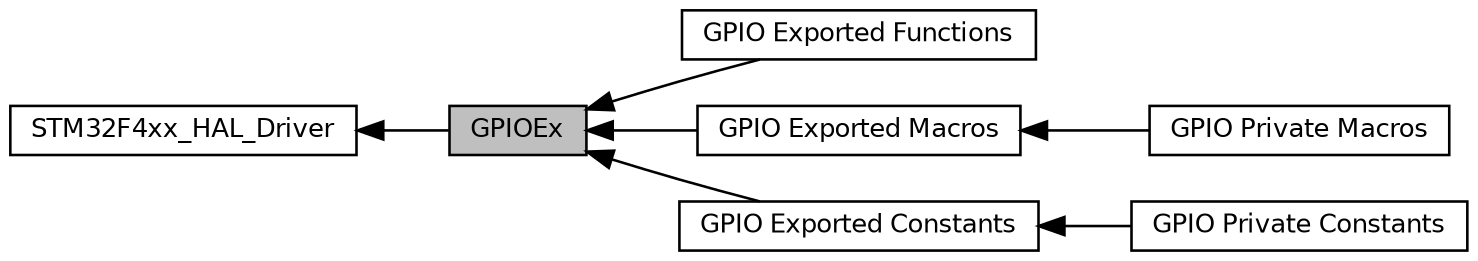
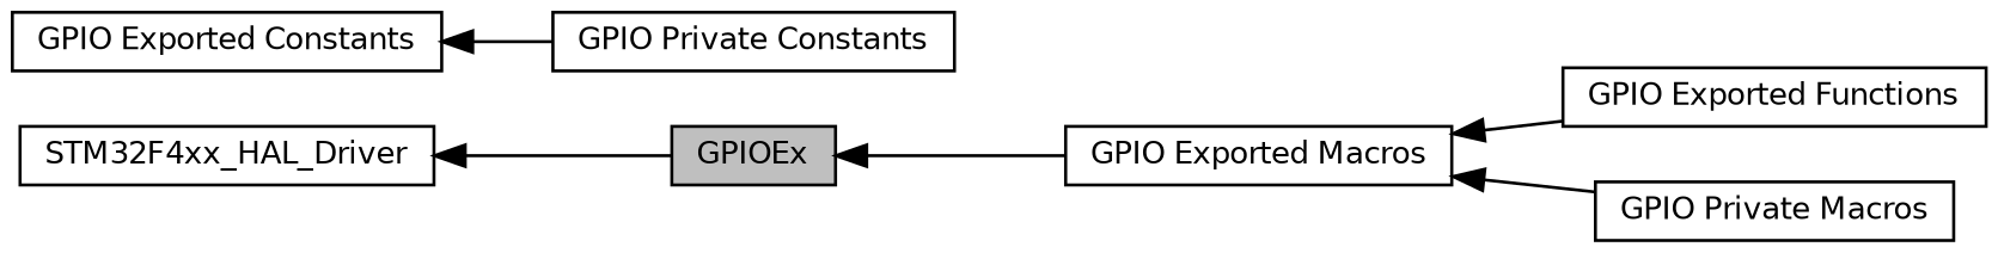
  digraph {
    rankdir=LR
    node [color=black fillcolor=white fontname=Helvetica fontsize=10 shape=box style=filled]
    edge [dir=back fontname=Helvetica fontsize=10 labelfontname=Helvetica labelfontsize=10 shape=plaintext style=solid]
    n1 [height=0.2 label="GPIO Exported Functions" width=0.4]
    n2 [height=0.2 label="GPIO Exported Macros" width=0.4]
    n3 [height=0.2 label="GPIO Private Macros" width=0.4]
    n4 [height=0.2 label="GPIO Exported Constants" width=0.4]
    n5 [height=0.2 label="GPIO Private Constants" width=0.4]
    n6 [fillcolor=grey75 fontcolor=black height=0.2 label=GPIOEx width=0.4]
    n7 [height=0.2 label=STM32F4xx_HAL_Driver width=0.4]
    n2 -> n3
    n4 -> n5
-   n6 -> n1
+   n2 -> n1
    n6 -> n2
-   n6 -> n4
    n7 -> n6
  }
